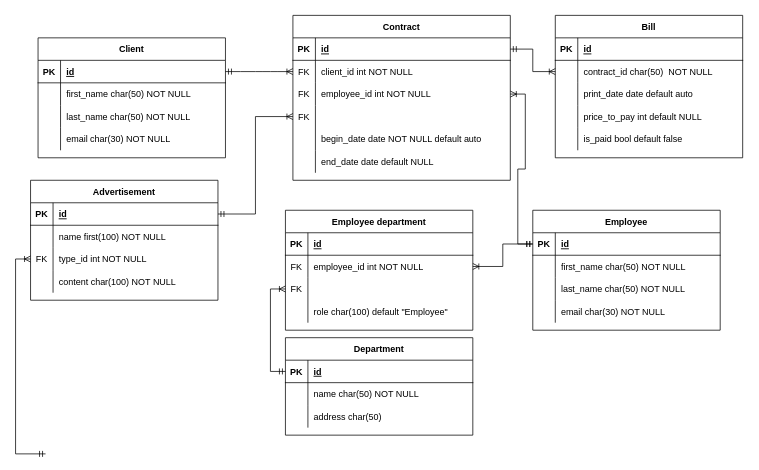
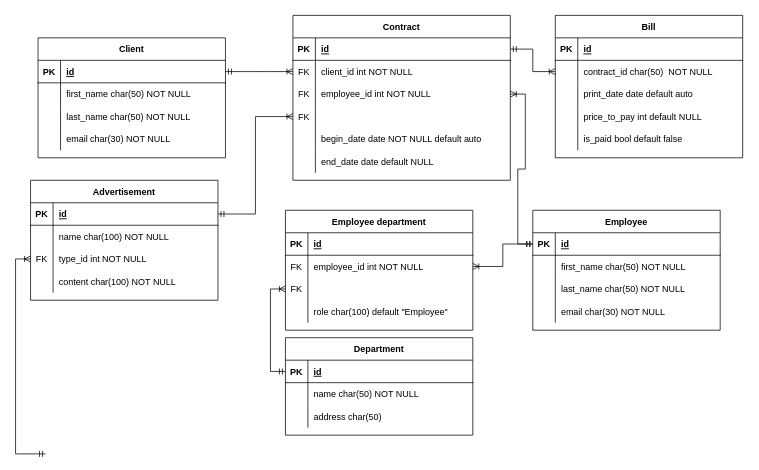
  <mxCell id="0" />
  <mxCell id="1" parent="0" />
  <mxCell id="2" value="" style="edgeStyle=entityRelationEdgeStyle;endArrow=ERoneToMany;startArrow=ERmandOne;endFill=0;startFill=0;" parent="1" source="22" target="7" edge="1"><mxGeometry width="100" height="100" relative="1" as="geometry"><mxPoint x="240" y="620" as="sourcePoint" /><mxPoint x="340" y="520" as="targetPoint" /></mxGeometry></mxCell>
  <mxCell id="3" value="Contract" style="shape=table;startSize=30;container=1;collapsible=1;childLayout=tableLayout;fixedRows=1;rowLines=0;fontStyle=1;align=center;resizeLast=1;" parent="1" vertex="1"><mxGeometry x="390" y="20" width="290" height="220" as="geometry" /></mxCell>
  <mxCell id="4" value="" style="shape=partialRectangle;collapsible=0;dropTarget=0;pointerEvents=0;fillColor=none;points=[[0,0.5],[1,0.5]];portConstraint=eastwest;top=0;left=0;right=0;bottom=1;" parent="3" vertex="1"><mxGeometry y="30" width="290" height="30" as="geometry" /></mxCell>
  <mxCell id="5" value="PK" style="shape=partialRectangle;overflow=hidden;connectable=0;fillColor=none;top=0;left=0;bottom=0;right=0;fontStyle=1;" parent="4" vertex="1"><mxGeometry width="30" height="30" as="geometry" /></mxCell>
  <mxCell id="6" value="id" style="shape=partialRectangle;overflow=hidden;connectable=0;fillColor=none;top=0;left=0;bottom=0;right=0;align=left;spacingLeft=6;fontStyle=5;" parent="4" vertex="1"><mxGeometry x="30" width="260" height="30" as="geometry" /></mxCell>
  <mxCell id="7" value="" style="shape=partialRectangle;collapsible=0;dropTarget=0;pointerEvents=0;fillColor=none;points=[[0,0.5],[1,0.5]];portConstraint=eastwest;top=0;left=0;right=0;bottom=0;" parent="3" vertex="1"><mxGeometry y="60" width="290" height="30" as="geometry" /></mxCell>
  <mxCell id="8" value="FK" style="shape=partialRectangle;overflow=hidden;connectable=0;fillColor=none;top=0;left=0;bottom=0;right=0;" parent="7" vertex="1"><mxGeometry width="30" height="30" as="geometry" /></mxCell>
  <mxCell id="9" value="client_id int NOT NULL" style="shape=partialRectangle;overflow=hidden;connectable=0;fillColor=none;top=0;left=0;bottom=0;right=0;align=left;spacingLeft=6;" parent="7" vertex="1"><mxGeometry x="30" width="260" height="30" as="geometry" /></mxCell>
  <mxCell id="10" value="" style="shape=partialRectangle;collapsible=0;dropTarget=0;pointerEvents=0;fillColor=none;points=[[0,0.5],[1,0.5]];portConstraint=eastwest;top=0;left=0;right=0;bottom=0;" parent="3" vertex="1"><mxGeometry y="90" width="290" height="30" as="geometry" /></mxCell>
  <mxCell id="11" value="FK" style="shape=partialRectangle;overflow=hidden;connectable=0;fillColor=none;top=0;left=0;bottom=0;right=0;" parent="10" vertex="1"><mxGeometry width="30" height="30" as="geometry" /></mxCell>
  <mxCell id="12" value="employee_id int NOT NULL" style="shape=partialRectangle;overflow=hidden;connectable=0;fillColor=none;top=0;left=0;bottom=0;right=0;align=left;spacingLeft=6;" parent="10" vertex="1"><mxGeometry x="30" width="260" height="30" as="geometry" /></mxCell>
  <mxCell id="13" value="" style="shape=partialRectangle;collapsible=0;dropTarget=0;pointerEvents=0;fillColor=none;points=[[0,0.5],[1,0.5]];portConstraint=eastwest;top=0;left=0;right=0;bottom=0;" parent="3" vertex="1"><mxGeometry y="120" width="290" height="30" as="geometry" /></mxCell>
  <mxCell id="14" value="FK" style="shape=partialRectangle;overflow=hidden;connectable=0;fillColor=none;top=0;left=0;bottom=0;right=0;" parent="13" vertex="1"><mxGeometry width="30" height="30" as="geometry" /></mxCell>
  <mxCell id="15" value="" style="shape=partialRectangle;collapsible=0;dropTarget=0;pointerEvents=0;fillColor=none;points=[[0,0.5],[1,0.5]];portConstraint=eastwest;top=0;left=0;right=0;bottom=0;" parent="3" vertex="1"><mxGeometry y="150" width="290" height="30" as="geometry" /></mxCell>
  <mxCell id="16" value="" style="shape=partialRectangle;overflow=hidden;connectable=0;fillColor=none;top=0;left=0;bottom=0;right=0;" parent="15" vertex="1"><mxGeometry width="30" height="30" as="geometry" /></mxCell>
  <mxCell id="17" value="begin_date date NOT NULL default auto" style="shape=partialRectangle;overflow=hidden;connectable=0;fillColor=none;top=0;left=0;bottom=0;right=0;align=left;spacingLeft=6;" parent="15" vertex="1"><mxGeometry x="30" width="260" height="30" as="geometry" /></mxCell>
  <mxCell id="18" value="" style="shape=partialRectangle;collapsible=0;dropTarget=0;pointerEvents=0;fillColor=none;points=[[0,0.5],[1,0.5]];portConstraint=eastwest;top=0;left=0;right=0;bottom=0;" parent="3" vertex="1"><mxGeometry y="180" width="290" height="30" as="geometry" /></mxCell>
  <mxCell id="19" value="" style="shape=partialRectangle;overflow=hidden;connectable=0;fillColor=none;top=0;left=0;bottom=0;right=0;" parent="18" vertex="1"><mxGeometry width="30" height="30" as="geometry" /></mxCell>
  <mxCell id="20" value="end_date date default NULL" style="shape=partialRectangle;overflow=hidden;connectable=0;fillColor=none;top=0;left=0;bottom=0;right=0;align=left;spacingLeft=6;" parent="18" vertex="1"><mxGeometry x="30" width="260" height="30" as="geometry" /></mxCell>
  <mxCell id="21" value="Client" style="shape=table;startSize=30;container=1;collapsible=1;childLayout=tableLayout;fixedRows=1;rowLines=0;fontStyle=1;align=center;resizeLast=1;" parent="1" vertex="1"><mxGeometry x="50" y="50" width="250" height="160" as="geometry" /></mxCell>
  <mxCell id="22" value="" style="shape=partialRectangle;collapsible=0;dropTarget=0;pointerEvents=0;fillColor=none;points=[[0,0.5],[1,0.5]];portConstraint=eastwest;top=0;left=0;right=0;bottom=1;" parent="21" vertex="1"><mxGeometry y="30" width="250" height="30" as="geometry" /></mxCell>
  <mxCell id="23" value="PK" style="shape=partialRectangle;overflow=hidden;connectable=0;fillColor=none;top=0;left=0;bottom=0;right=0;fontStyle=1;" parent="22" vertex="1"><mxGeometry width="30" height="30" as="geometry" /></mxCell>
  <mxCell id="24" value="id" style="shape=partialRectangle;overflow=hidden;connectable=0;fillColor=none;top=0;left=0;bottom=0;right=0;align=left;spacingLeft=6;fontStyle=5;" parent="22" vertex="1"><mxGeometry x="30" width="220" height="30" as="geometry" /></mxCell>
  <mxCell id="25" value="" style="shape=partialRectangle;collapsible=0;dropTarget=0;pointerEvents=0;fillColor=none;points=[[0,0.5],[1,0.5]];portConstraint=eastwest;top=0;left=0;right=0;bottom=0;" parent="21" vertex="1"><mxGeometry y="60" width="250" height="30" as="geometry" /></mxCell>
  <mxCell id="26" value="" style="shape=partialRectangle;overflow=hidden;connectable=0;fillColor=none;top=0;left=0;bottom=0;right=0;" parent="25" vertex="1"><mxGeometry width="30" height="30" as="geometry" /></mxCell>
  <mxCell id="27" value="first_name char(50) NOT NULL" style="shape=partialRectangle;overflow=hidden;connectable=0;fillColor=none;top=0;left=0;bottom=0;right=0;align=left;spacingLeft=6;" parent="25" vertex="1"><mxGeometry x="30" width="220" height="30" as="geometry" /></mxCell>
  <mxCell id="28" value="" style="shape=partialRectangle;collapsible=0;dropTarget=0;pointerEvents=0;fillColor=none;points=[[0,0.5],[1,0.5]];portConstraint=eastwest;top=0;left=0;right=0;bottom=0;" parent="21" vertex="1"><mxGeometry y="90" width="250" height="30" as="geometry" /></mxCell>
  <mxCell id="29" value="" style="shape=partialRectangle;overflow=hidden;connectable=0;fillColor=none;top=0;left=0;bottom=0;right=0;" parent="28" vertex="1"><mxGeometry width="30" height="30" as="geometry" /></mxCell>
  <mxCell id="30" value="last_name char(50) NOT NULL" style="shape=partialRectangle;overflow=hidden;connectable=0;fillColor=none;top=0;left=0;bottom=0;right=0;align=left;spacingLeft=6;" parent="28" vertex="1"><mxGeometry x="30" width="220" height="30" as="geometry" /></mxCell>
  <mxCell id="31" value="" style="shape=partialRectangle;collapsible=0;dropTarget=0;pointerEvents=0;fillColor=none;points=[[0,0.5],[1,0.5]];portConstraint=eastwest;top=0;left=0;right=0;bottom=0;" parent="21" vertex="1"><mxGeometry y="120" width="250" height="30" as="geometry" /></mxCell>
  <mxCell id="32" value="" style="shape=partialRectangle;overflow=hidden;connectable=0;fillColor=none;top=0;left=0;bottom=0;right=0;" parent="31" vertex="1"><mxGeometry width="30" height="30" as="geometry" /></mxCell>
  <mxCell id="33" value="email char(30) NOT NULL" style="shape=partialRectangle;overflow=hidden;connectable=0;fillColor=none;top=0;left=0;bottom=0;right=0;align=left;spacingLeft=6;" parent="31" vertex="1"><mxGeometry x="30" width="220" height="30" as="geometry" /></mxCell>
  <mxCell id="34" value="Advertisement" style="shape=table;startSize=30;container=1;collapsible=1;childLayout=tableLayout;fixedRows=1;rowLines=0;fontStyle=1;align=center;resizeLast=1;" parent="1" vertex="1"><mxGeometry x="40" y="240" width="250" height="160" as="geometry" /></mxCell>
  <mxCell id="35" value="" style="shape=partialRectangle;collapsible=0;dropTarget=0;pointerEvents=0;fillColor=none;points=[[0,0.5],[1,0.5]];portConstraint=eastwest;top=0;left=0;right=0;bottom=1;" parent="34" vertex="1"><mxGeometry y="30" width="250" height="30" as="geometry" /></mxCell>
  <mxCell id="36" value="PK" style="shape=partialRectangle;overflow=hidden;connectable=0;fillColor=none;top=0;left=0;bottom=0;right=0;fontStyle=1;" parent="35" vertex="1"><mxGeometry width="30" height="30" as="geometry" /></mxCell>
  <mxCell id="37" value="id" style="shape=partialRectangle;overflow=hidden;connectable=0;fillColor=none;top=0;left=0;bottom=0;right=0;align=left;spacingLeft=6;fontStyle=5;" parent="35" vertex="1"><mxGeometry x="30" width="220" height="30" as="geometry" /></mxCell>
  <mxCell id="38" value="" style="shape=partialRectangle;collapsible=0;dropTarget=0;pointerEvents=0;fillColor=none;points=[[0,0.5],[1,0.5]];portConstraint=eastwest;top=0;left=0;right=0;bottom=0;" parent="34" vertex="1"><mxGeometry y="60" width="250" height="30" as="geometry" /></mxCell>
  <mxCell id="39" value="" style="shape=partialRectangle;overflow=hidden;connectable=0;fillColor=none;top=0;left=0;bottom=0;right=0;" parent="38" vertex="1"><mxGeometry width="30" height="30" as="geometry" /></mxCell>
- <mxCell id="40" value="name first(100) NOT NULL" style="shape=partialRectangle;overflow=hidden;connectable=0;fillColor=none;top=0;left=0;bottom=0;right=0;align=left;spacingLeft=6;" parent="38" vertex="1"><mxGeometry x="30" width="220" height="30" as="geometry" /></mxCell>
+ <mxCell id="40" value="name char(100) NOT NULL" style="shape=partialRectangle;overflow=hidden;connectable=0;fillColor=none;top=0;left=0;bottom=0;right=0;align=left;spacingLeft=6;" parent="38" vertex="1"><mxGeometry x="30" width="220" height="30" as="geometry" /></mxCell>
  <mxCell id="41" value="" style="shape=partialRectangle;collapsible=0;dropTarget=0;pointerEvents=0;fillColor=none;points=[[0,0.5],[1,0.5]];portConstraint=eastwest;top=0;left=0;right=0;bottom=0;" parent="34" vertex="1"><mxGeometry y="90" width="250" height="30" as="geometry" /></mxCell>
  <mxCell id="42" value="FK" style="shape=partialRectangle;overflow=hidden;connectable=0;fillColor=none;top=0;left=0;bottom=0;right=0;" parent="41" vertex="1"><mxGeometry width="30" height="30" as="geometry" /></mxCell>
  <mxCell id="43" value="type_id int NOT NULL" style="shape=partialRectangle;overflow=hidden;connectable=0;fillColor=none;top=0;left=0;bottom=0;right=0;align=left;spacingLeft=6;" parent="41" vertex="1"><mxGeometry x="30" width="220" height="30" as="geometry" /></mxCell>
  <mxCell id="44" value="" style="shape=partialRectangle;collapsible=0;dropTarget=0;pointerEvents=0;fillColor=none;points=[[0,0.5],[1,0.5]];portConstraint=eastwest;top=0;left=0;right=0;bottom=0;" parent="34" vertex="1"><mxGeometry y="120" width="250" height="30" as="geometry" /></mxCell>
  <mxCell id="45" value="" style="shape=partialRectangle;overflow=hidden;connectable=0;fillColor=none;top=0;left=0;bottom=0;right=0;" parent="44" vertex="1"><mxGeometry width="30" height="30" as="geometry" /></mxCell>
  <mxCell id="46" value="content char(100) NOT NULL" style="shape=partialRectangle;overflow=hidden;connectable=0;fillColor=none;top=0;left=0;bottom=0;right=0;align=left;spacingLeft=6;" parent="44" vertex="1"><mxGeometry x="30" width="220" height="30" as="geometry" /></mxCell>
  <mxCell id="47" value="Employee" style="shape=table;startSize=30;container=1;collapsible=1;childLayout=tableLayout;fixedRows=1;rowLines=0;fontStyle=1;align=center;resizeLast=1;" parent="1" vertex="1"><mxGeometry x="710" y="280" width="250" height="160" as="geometry" /></mxCell>
  <mxCell id="48" value="" style="shape=partialRectangle;collapsible=0;dropTarget=0;pointerEvents=0;fillColor=none;points=[[0,0.5],[1,0.5]];portConstraint=eastwest;top=0;left=0;right=0;bottom=1;" parent="47" vertex="1"><mxGeometry y="30" width="250" height="30" as="geometry" /></mxCell>
  <mxCell id="49" value="PK" style="shape=partialRectangle;overflow=hidden;connectable=0;fillColor=none;top=0;left=0;bottom=0;right=0;fontStyle=1;" parent="48" vertex="1"><mxGeometry width="30" height="30" as="geometry" /></mxCell>
  <mxCell id="50" value="id" style="shape=partialRectangle;overflow=hidden;connectable=0;fillColor=none;top=0;left=0;bottom=0;right=0;align=left;spacingLeft=6;fontStyle=5;" parent="48" vertex="1"><mxGeometry x="30" width="220" height="30" as="geometry" /></mxCell>
  <mxCell id="51" value="" style="shape=partialRectangle;collapsible=0;dropTarget=0;pointerEvents=0;fillColor=none;points=[[0,0.5],[1,0.5]];portConstraint=eastwest;top=0;left=0;right=0;bottom=0;" parent="47" vertex="1"><mxGeometry y="60" width="250" height="30" as="geometry" /></mxCell>
  <mxCell id="52" value="" style="shape=partialRectangle;overflow=hidden;connectable=0;fillColor=none;top=0;left=0;bottom=0;right=0;" parent="51" vertex="1"><mxGeometry width="30" height="30" as="geometry" /></mxCell>
  <mxCell id="53" value="first_name char(50) NOT NULL" style="shape=partialRectangle;overflow=hidden;connectable=0;fillColor=none;top=0;left=0;bottom=0;right=0;align=left;spacingLeft=6;" parent="51" vertex="1"><mxGeometry x="30" width="220" height="30" as="geometry" /></mxCell>
  <mxCell id="54" value="" style="shape=partialRectangle;collapsible=0;dropTarget=0;pointerEvents=0;fillColor=none;points=[[0,0.5],[1,0.5]];portConstraint=eastwest;top=0;left=0;right=0;bottom=0;" parent="47" vertex="1"><mxGeometry y="90" width="250" height="30" as="geometry" /></mxCell>
  <mxCell id="55" value="" style="shape=partialRectangle;overflow=hidden;connectable=0;fillColor=none;top=0;left=0;bottom=0;right=0;" parent="54" vertex="1"><mxGeometry width="30" height="30" as="geometry" /></mxCell>
  <mxCell id="56" value="last_name char(50) NOT NULL" style="shape=partialRectangle;overflow=hidden;connectable=0;fillColor=none;top=0;left=0;bottom=0;right=0;align=left;spacingLeft=6;" parent="54" vertex="1"><mxGeometry x="30" width="220" height="30" as="geometry" /></mxCell>
  <mxCell id="57" value="" style="shape=partialRectangle;collapsible=0;dropTarget=0;pointerEvents=0;fillColor=none;points=[[0,0.5],[1,0.5]];portConstraint=eastwest;top=0;left=0;right=0;bottom=0;" parent="47" vertex="1"><mxGeometry y="120" width="250" height="30" as="geometry" /></mxCell>
  <mxCell id="58" value="" style="shape=partialRectangle;overflow=hidden;connectable=0;fillColor=none;top=0;left=0;bottom=0;right=0;" parent="57" vertex="1"><mxGeometry width="30" height="30" as="geometry" /></mxCell>
  <mxCell id="59" value="email char(30) NOT NULL" style="shape=partialRectangle;overflow=hidden;connectable=0;fillColor=none;top=0;left=0;bottom=0;right=0;align=left;spacingLeft=6;" parent="57" vertex="1"><mxGeometry x="30" width="220" height="30" as="geometry" /></mxCell>
  <mxCell id="60" value="Department" style="shape=table;startSize=30;container=1;collapsible=1;childLayout=tableLayout;fixedRows=1;rowLines=0;fontStyle=1;align=center;resizeLast=1;" parent="1" vertex="1"><mxGeometry x="380" y="450" width="250" height="130" as="geometry" /></mxCell>
  <mxCell id="61" value="" style="shape=partialRectangle;collapsible=0;dropTarget=0;pointerEvents=0;fillColor=none;points=[[0,0.5],[1,0.5]];portConstraint=eastwest;top=0;left=0;right=0;bottom=1;" parent="60" vertex="1"><mxGeometry y="30" width="250" height="30" as="geometry" /></mxCell>
  <mxCell id="62" value="PK" style="shape=partialRectangle;overflow=hidden;connectable=0;fillColor=none;top=0;left=0;bottom=0;right=0;fontStyle=1;" parent="61" vertex="1"><mxGeometry width="30" height="30" as="geometry" /></mxCell>
  <mxCell id="63" value="id" style="shape=partialRectangle;overflow=hidden;connectable=0;fillColor=none;top=0;left=0;bottom=0;right=0;align=left;spacingLeft=6;fontStyle=5;" parent="61" vertex="1"><mxGeometry x="30" width="220" height="30" as="geometry" /></mxCell>
  <mxCell id="64" value="" style="shape=partialRectangle;collapsible=0;dropTarget=0;pointerEvents=0;fillColor=none;points=[[0,0.5],[1,0.5]];portConstraint=eastwest;top=0;left=0;right=0;bottom=0;" parent="60" vertex="1"><mxGeometry y="60" width="250" height="30" as="geometry" /></mxCell>
  <mxCell id="65" value="" style="shape=partialRectangle;overflow=hidden;connectable=0;fillColor=none;top=0;left=0;bottom=0;right=0;" parent="64" vertex="1"><mxGeometry width="30" height="30" as="geometry" /></mxCell>
  <mxCell id="66" value="name char(50) NOT NULL" style="shape=partialRectangle;overflow=hidden;connectable=0;fillColor=none;top=0;left=0;bottom=0;right=0;align=left;spacingLeft=6;" parent="64" vertex="1"><mxGeometry x="30" width="220" height="30" as="geometry" /></mxCell>
  <mxCell id="67" value="" style="shape=partialRectangle;collapsible=0;dropTarget=0;pointerEvents=0;fillColor=none;points=[[0,0.5],[1,0.5]];portConstraint=eastwest;top=0;left=0;right=0;bottom=0;" parent="60" vertex="1"><mxGeometry y="90" width="250" height="30" as="geometry" /></mxCell>
  <mxCell id="68" value="" style="shape=partialRectangle;overflow=hidden;connectable=0;fillColor=none;top=0;left=0;bottom=0;right=0;" parent="67" vertex="1"><mxGeometry width="30" height="30" as="geometry" /></mxCell>
  <mxCell id="69" value="address char(50) " style="shape=partialRectangle;overflow=hidden;connectable=0;fillColor=none;top=0;left=0;bottom=0;right=0;align=left;spacingLeft=6;" parent="67" vertex="1"><mxGeometry x="30" width="220" height="30" as="geometry" /></mxCell>
  <mxCell id="70" value="Employee department" style="shape=table;startSize=30;container=1;collapsible=1;childLayout=tableLayout;fixedRows=1;rowLines=0;fontStyle=1;align=center;resizeLast=1;" parent="1" vertex="1"><mxGeometry x="380" y="280" width="250" height="160" as="geometry" /></mxCell>
  <mxCell id="71" value="" style="shape=partialRectangle;collapsible=0;dropTarget=0;pointerEvents=0;fillColor=none;points=[[0,0.5],[1,0.5]];portConstraint=eastwest;top=0;left=0;right=0;bottom=1;" parent="70" vertex="1"><mxGeometry y="30" width="250" height="30" as="geometry" /></mxCell>
  <mxCell id="72" value="PK" style="shape=partialRectangle;overflow=hidden;connectable=0;fillColor=none;top=0;left=0;bottom=0;right=0;fontStyle=1;" parent="71" vertex="1"><mxGeometry width="30" height="30" as="geometry" /></mxCell>
  <mxCell id="73" value="id" style="shape=partialRectangle;overflow=hidden;connectable=0;fillColor=none;top=0;left=0;bottom=0;right=0;align=left;spacingLeft=6;fontStyle=5;" parent="71" vertex="1"><mxGeometry x="30" width="220" height="30" as="geometry" /></mxCell>
  <mxCell id="74" value="" style="shape=partialRectangle;collapsible=0;dropTarget=0;pointerEvents=0;fillColor=none;points=[[0,0.5],[1,0.5]];portConstraint=eastwest;top=0;left=0;right=0;bottom=0;" parent="70" vertex="1"><mxGeometry y="60" width="250" height="30" as="geometry" /></mxCell>
  <mxCell id="75" value="FK" style="shape=partialRectangle;overflow=hidden;connectable=0;fillColor=none;top=0;left=0;bottom=0;right=0;" parent="74" vertex="1"><mxGeometry width="30" height="30" as="geometry" /></mxCell>
  <mxCell id="76" value="employee_id int NOT NULL" style="shape=partialRectangle;overflow=hidden;connectable=0;fillColor=none;top=0;left=0;bottom=0;right=0;align=left;spacingLeft=6;" parent="74" vertex="1"><mxGeometry x="30" width="220" height="30" as="geometry" /></mxCell>
  <mxCell id="77" value="" style="shape=partialRectangle;collapsible=0;dropTarget=0;pointerEvents=0;fillColor=none;points=[[0,0.5],[1,0.5]];portConstraint=eastwest;top=0;left=0;right=0;bottom=0;" parent="70" vertex="1"><mxGeometry y="90" width="250" height="30" as="geometry" /></mxCell>
  <mxCell id="78" value="FK" style="shape=partialRectangle;overflow=hidden;connectable=0;fillColor=none;top=0;left=0;bottom=0;right=0;" parent="77" vertex="1"><mxGeometry width="30" height="30" as="geometry" /></mxCell>
  <mxCell id="79" value="" style="shape=partialRectangle;collapsible=0;dropTarget=0;pointerEvents=0;fillColor=none;points=[[0,0.5],[1,0.5]];portConstraint=eastwest;top=0;left=0;right=0;bottom=0;" parent="70" vertex="1"><mxGeometry y="120" width="250" height="30" as="geometry" /></mxCell>
  <mxCell id="80" value="" style="shape=partialRectangle;overflow=hidden;connectable=0;fillColor=none;top=0;left=0;bottom=0;right=0;" parent="79" vertex="1"><mxGeometry width="30" height="30" as="geometry" /></mxCell>
  <mxCell id="81" value="role char(100) default &quot;Employee&quot;" style="shape=partialRectangle;overflow=hidden;connectable=0;fillColor=none;top=0;left=0;bottom=0;right=0;align=left;spacingLeft=6;" parent="79" vertex="1"><mxGeometry x="30" width="220" height="30" as="geometry" /></mxCell>
  <mxCell id="82" style="edgeStyle=orthogonalEdgeStyle;rounded=0;orthogonalLoop=1;jettySize=auto;html=1;entryX=0;entryY=0.5;entryDx=0;entryDy=0;startArrow=ERmandOne;startFill=0;endArrow=ERoneToMany;endFill=0;" parent="1" target="41" edge="1"><mxGeometry relative="1" as="geometry"><mxPoint x="60" y="605" as="sourcePoint" /><Array as="points"><mxPoint x="20" y="605" /><mxPoint x="20" y="345" /></Array></mxGeometry></mxCell>
  <mxCell id="83" style="edgeStyle=orthogonalEdgeStyle;rounded=0;orthogonalLoop=1;jettySize=auto;html=1;entryX=1;entryY=0.5;entryDx=0;entryDy=0;startArrow=ERmandOne;startFill=0;endArrow=ERoneToMany;endFill=0;" parent="1" source="48" target="74" edge="1"><mxGeometry relative="1" as="geometry" /></mxCell>
  <mxCell id="84" style="edgeStyle=orthogonalEdgeStyle;rounded=0;orthogonalLoop=1;jettySize=auto;html=1;entryX=0;entryY=0.5;entryDx=0;entryDy=0;startArrow=ERmandOne;startFill=0;endArrow=ERoneToMany;endFill=0;" parent="1" source="61" target="77" edge="1"><mxGeometry relative="1" as="geometry" /></mxCell>
  <mxCell id="85" style="edgeStyle=orthogonalEdgeStyle;rounded=0;orthogonalLoop=1;jettySize=auto;html=1;entryX=0;entryY=0.5;entryDx=0;entryDy=0;startArrow=ERmandOne;startFill=0;endArrow=ERoneToMany;endFill=0;" parent="1" source="35" target="13" edge="1"><mxGeometry relative="1" as="geometry" /></mxCell>
  <mxCell id="86" style="edgeStyle=orthogonalEdgeStyle;rounded=0;orthogonalLoop=1;jettySize=auto;html=1;entryX=1;entryY=0.5;entryDx=0;entryDy=0;startArrow=ERmandOne;startFill=0;endArrow=ERoneToMany;endFill=0;" parent="1" source="48" target="10" edge="1"><mxGeometry relative="1" as="geometry" /></mxCell>
  <mxCell id="87" value="Bill" style="shape=table;startSize=30;container=1;collapsible=1;childLayout=tableLayout;fixedRows=1;rowLines=0;fontStyle=1;align=center;resizeLast=1;" parent="1" vertex="1"><mxGeometry x="740" y="20" width="250" height="190" as="geometry" /></mxCell>
  <mxCell id="88" value="" style="shape=partialRectangle;collapsible=0;dropTarget=0;pointerEvents=0;fillColor=none;points=[[0,0.5],[1,0.5]];portConstraint=eastwest;top=0;left=0;right=0;bottom=1;" parent="87" vertex="1"><mxGeometry y="30" width="250" height="30" as="geometry" /></mxCell>
  <mxCell id="89" value="PK" style="shape=partialRectangle;overflow=hidden;connectable=0;fillColor=none;top=0;left=0;bottom=0;right=0;fontStyle=1;" parent="88" vertex="1"><mxGeometry width="30" height="30" as="geometry" /></mxCell>
  <mxCell id="90" value="id" style="shape=partialRectangle;overflow=hidden;connectable=0;fillColor=none;top=0;left=0;bottom=0;right=0;align=left;spacingLeft=6;fontStyle=5;" parent="88" vertex="1"><mxGeometry x="30" width="220" height="30" as="geometry" /></mxCell>
  <mxCell id="91" value="" style="shape=partialRectangle;collapsible=0;dropTarget=0;pointerEvents=0;fillColor=none;points=[[0,0.5],[1,0.5]];portConstraint=eastwest;top=0;left=0;right=0;bottom=0;" parent="87" vertex="1"><mxGeometry y="60" width="250" height="30" as="geometry" /></mxCell>
  <mxCell id="92" value="" style="shape=partialRectangle;overflow=hidden;connectable=0;fillColor=none;top=0;left=0;bottom=0;right=0;" parent="91" vertex="1"><mxGeometry width="30" height="30" as="geometry" /></mxCell>
  <mxCell id="93" value="contract_id char(50)  NOT NULL" style="shape=partialRectangle;overflow=hidden;connectable=0;fillColor=none;top=0;left=0;bottom=0;right=0;align=left;spacingLeft=6;" parent="91" vertex="1"><mxGeometry x="30" width="220" height="30" as="geometry" /></mxCell>
  <mxCell id="94" value="" style="shape=partialRectangle;collapsible=0;dropTarget=0;pointerEvents=0;fillColor=none;points=[[0,0.5],[1,0.5]];portConstraint=eastwest;top=0;left=0;right=0;bottom=0;" parent="87" vertex="1"><mxGeometry y="90" width="250" height="30" as="geometry" /></mxCell>
  <mxCell id="95" value="" style="shape=partialRectangle;overflow=hidden;connectable=0;fillColor=none;top=0;left=0;bottom=0;right=0;" parent="94" vertex="1"><mxGeometry width="30" height="30" as="geometry" /></mxCell>
  <mxCell id="96" value="print_date date default auto" style="shape=partialRectangle;overflow=hidden;connectable=0;fillColor=none;top=0;left=0;bottom=0;right=0;align=left;spacingLeft=6;" parent="94" vertex="1"><mxGeometry x="30" width="220" height="30" as="geometry" /></mxCell>
  <mxCell id="97" value="" style="shape=partialRectangle;collapsible=0;dropTarget=0;pointerEvents=0;fillColor=none;points=[[0,0.5],[1,0.5]];portConstraint=eastwest;top=0;left=0;right=0;bottom=0;" parent="87" vertex="1"><mxGeometry y="120" width="250" height="30" as="geometry" /></mxCell>
  <mxCell id="98" value="" style="shape=partialRectangle;overflow=hidden;connectable=0;fillColor=none;top=0;left=0;bottom=0;right=0;" parent="97" vertex="1"><mxGeometry width="30" height="30" as="geometry" /></mxCell>
  <mxCell id="99" value="price_to_pay int default NULL" style="shape=partialRectangle;overflow=hidden;connectable=0;fillColor=none;top=0;left=0;bottom=0;right=0;align=left;spacingLeft=6;" parent="97" vertex="1"><mxGeometry x="30" width="220" height="30" as="geometry" /></mxCell>
  <mxCell id="100" value="" style="shape=partialRectangle;collapsible=0;dropTarget=0;pointerEvents=0;fillColor=none;points=[[0,0.5],[1,0.5]];portConstraint=eastwest;top=0;left=0;right=0;bottom=0;" parent="87" vertex="1"><mxGeometry y="150" width="250" height="30" as="geometry" /></mxCell>
  <mxCell id="101" value="" style="shape=partialRectangle;overflow=hidden;connectable=0;fillColor=none;top=0;left=0;bottom=0;right=0;" parent="100" vertex="1"><mxGeometry width="30" height="30" as="geometry" /></mxCell>
  <mxCell id="102" value="is_paid bool default false" style="shape=partialRectangle;overflow=hidden;connectable=0;fillColor=none;top=0;left=0;bottom=0;right=0;align=left;spacingLeft=6;" parent="100" vertex="1"><mxGeometry x="30" width="220" height="30" as="geometry" /></mxCell>
  <mxCell id="103" style="edgeStyle=orthogonalEdgeStyle;rounded=0;orthogonalLoop=1;jettySize=auto;html=1;entryX=0;entryY=0.5;entryDx=0;entryDy=0;startArrow=ERmandOne;startFill=0;endArrow=ERoneToMany;endFill=0;" parent="1" source="4" target="91" edge="1"><mxGeometry relative="1" as="geometry" /></mxCell>
